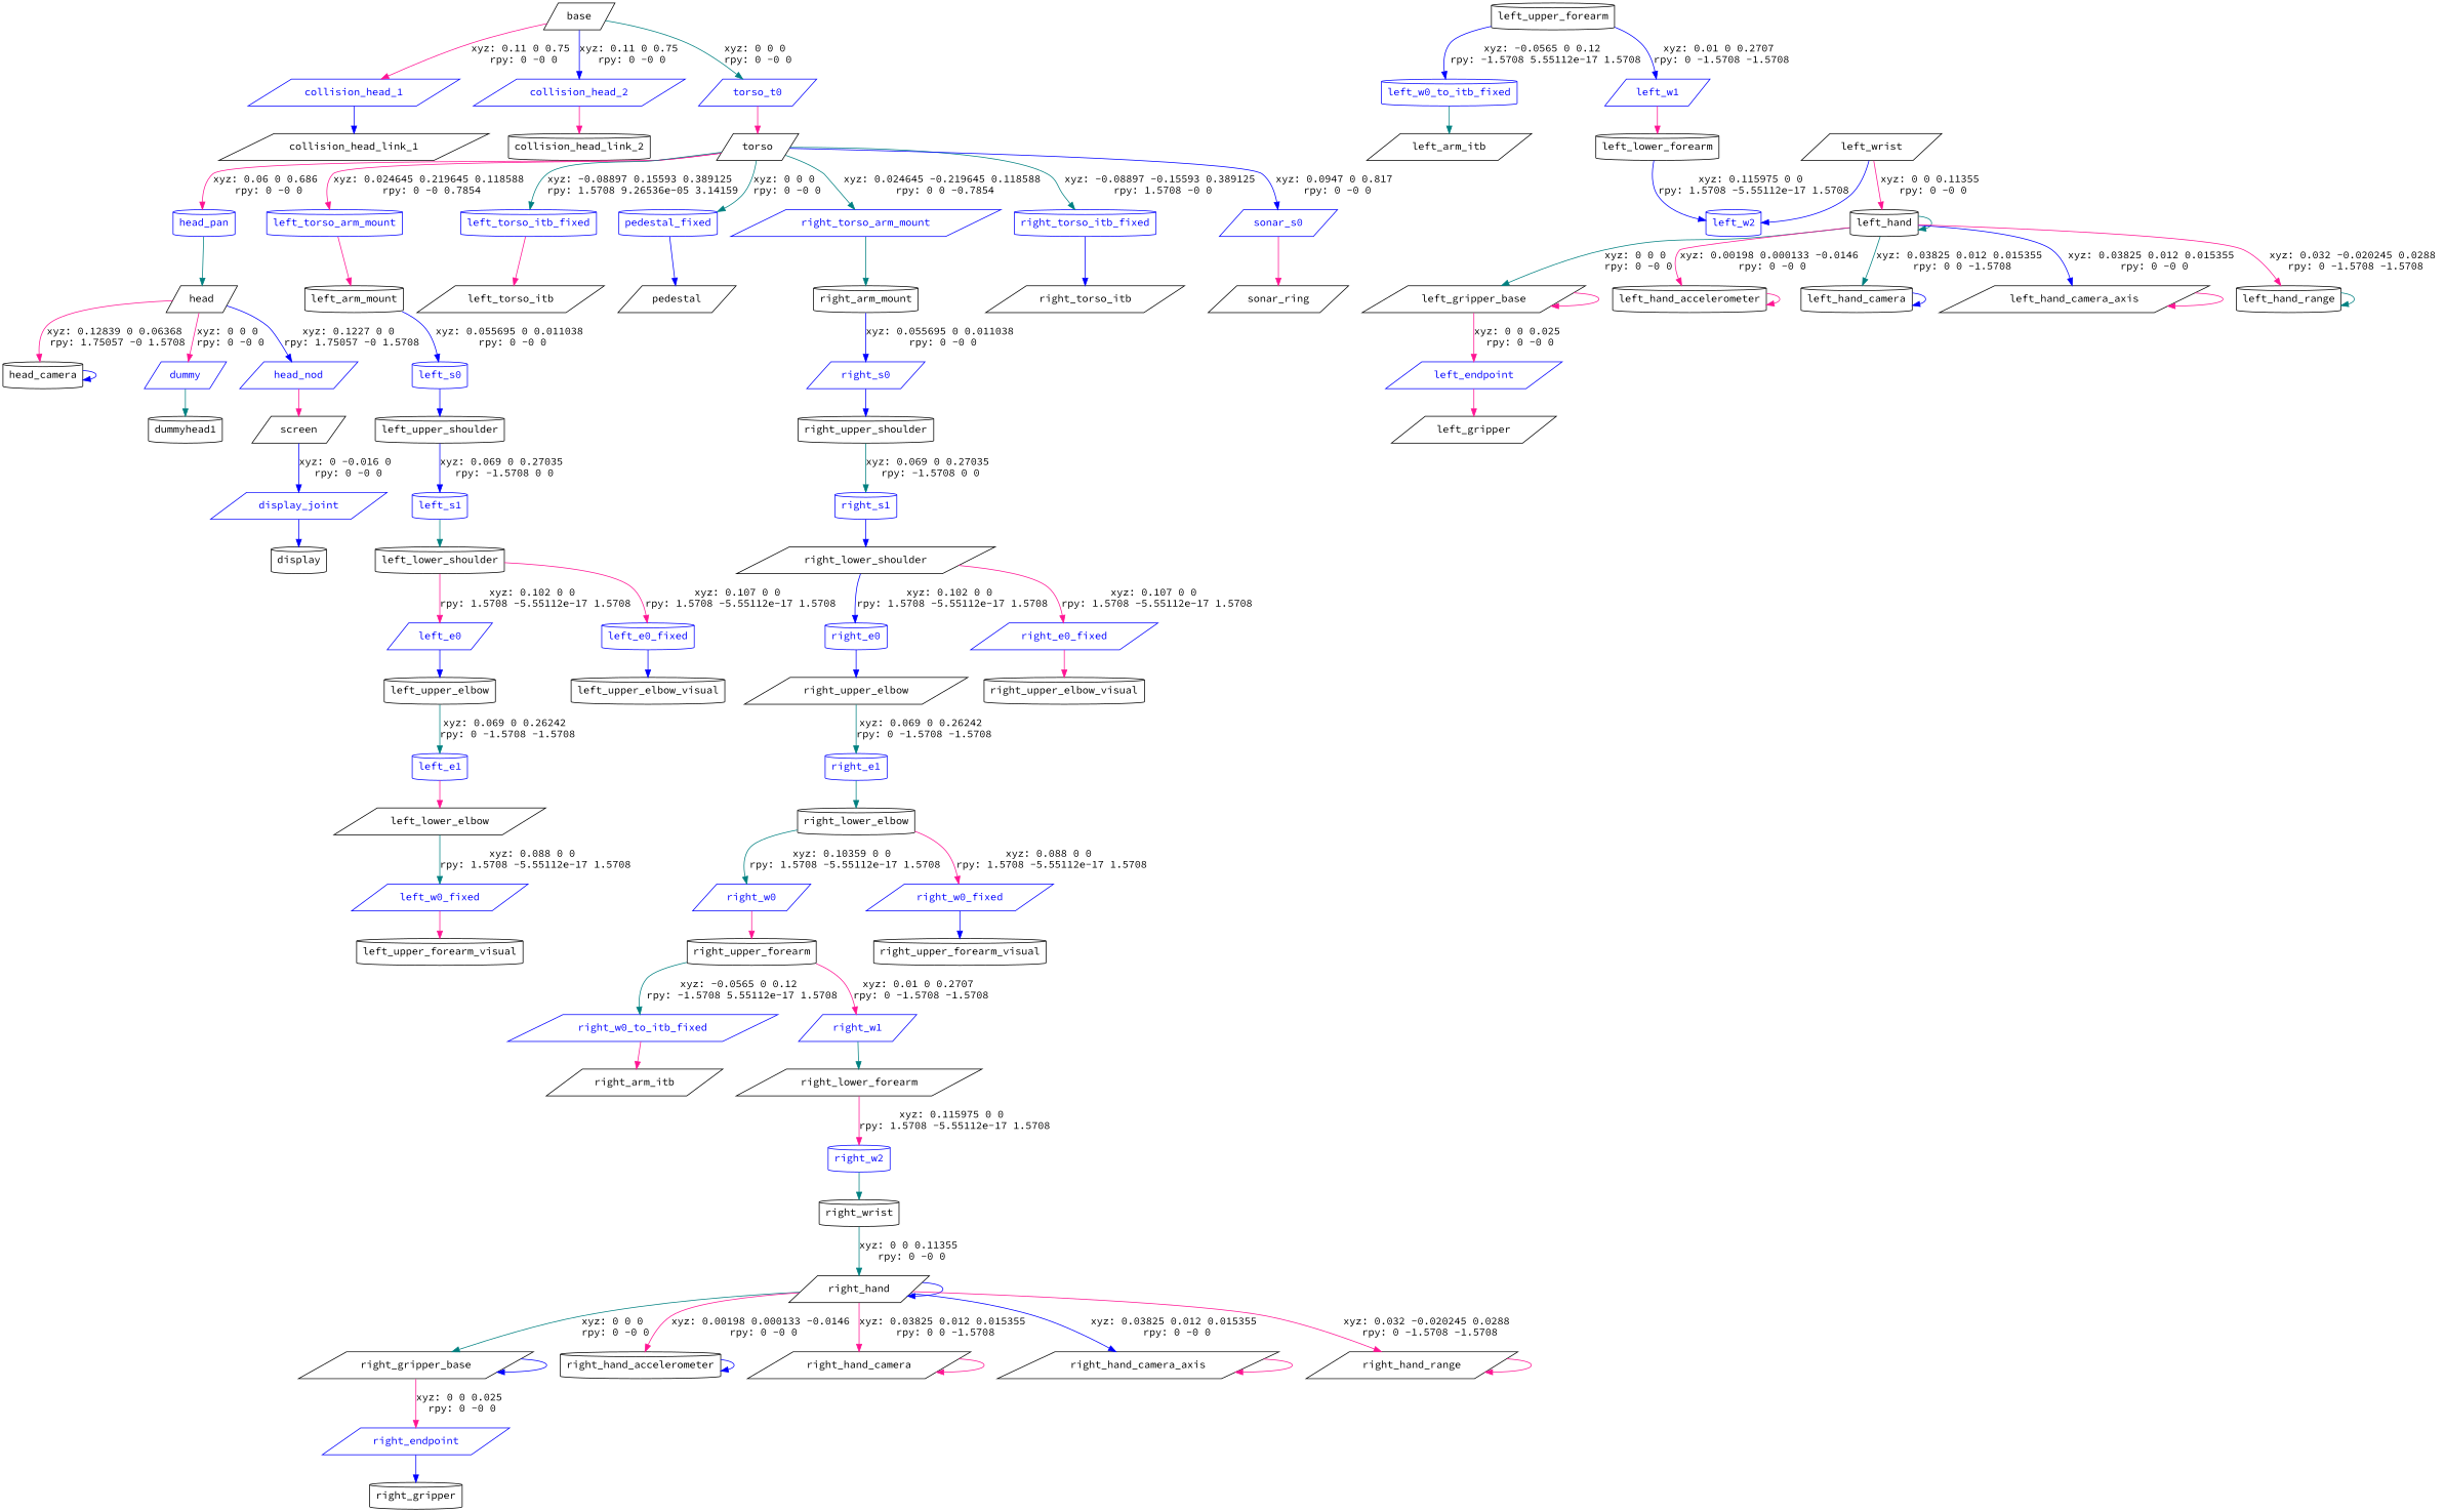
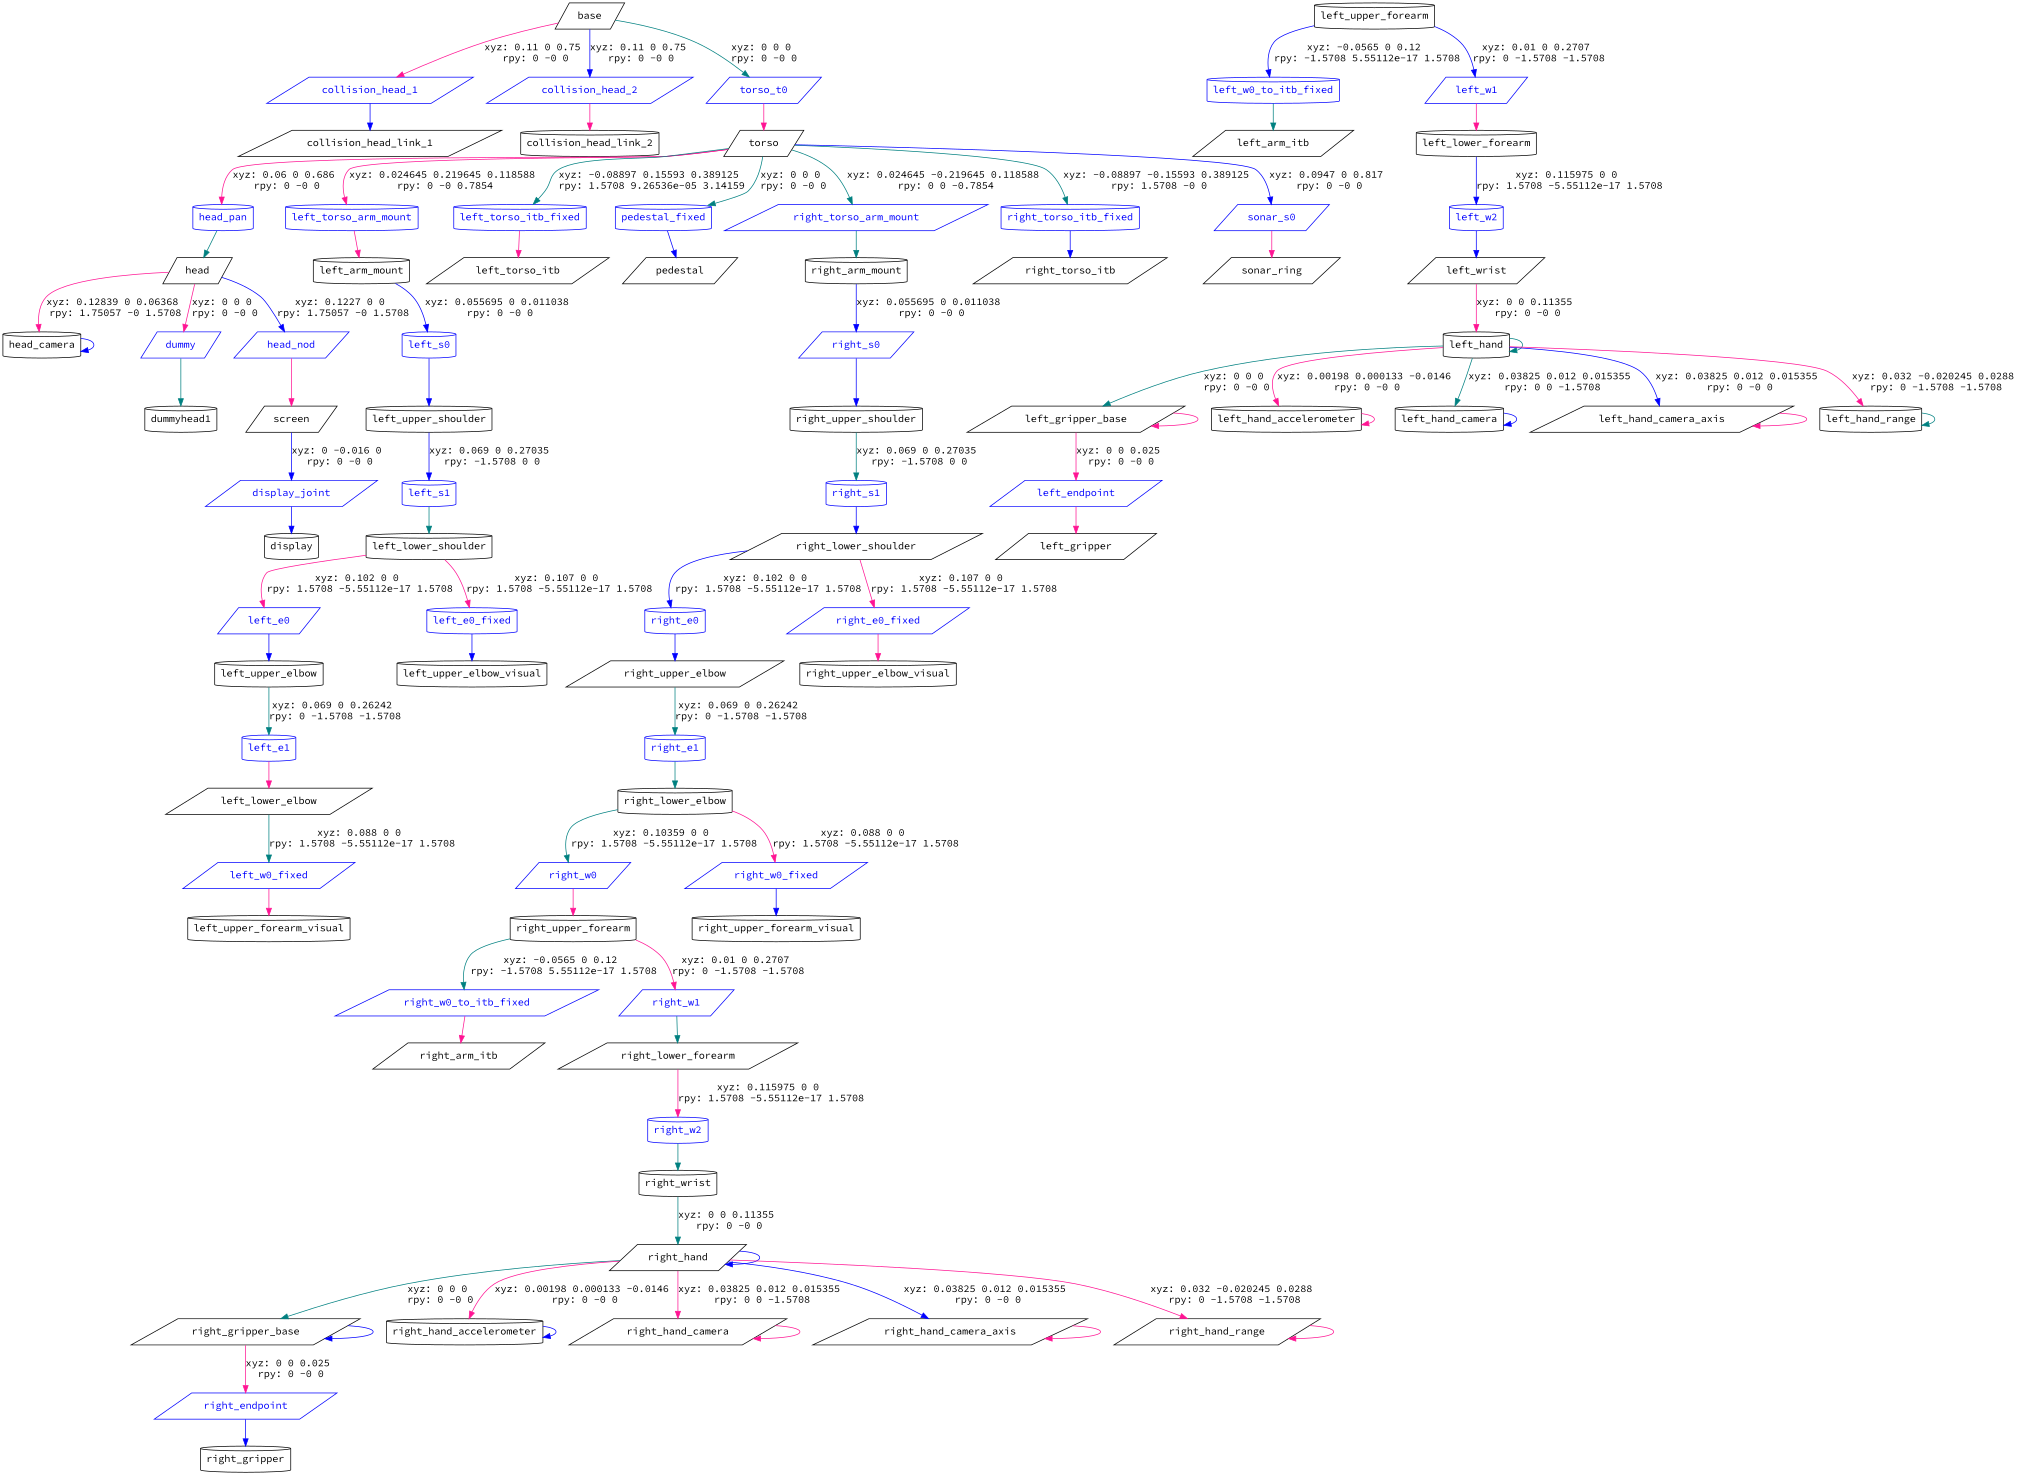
  digraph {
    fontname="Source Code Pro"
    node [fontname="Source Code Pro" shape=parallelogram]
    edge [color=deeppink fontname="Source Code Pro"]
    n1 [label=base]
    collision_head_1 [color=blue fontcolor=blue]
    collision_head_2 [color=blue fontcolor=blue]
    torso_t0 [color=blue fontcolor=blue]
    n5 [label=collision_head_link_1]
    n6 [label=collision_head_link_2 shape=cylinder]
    n7 [label=torso]
    head_pan [color=blue fontcolor=blue shape=cylinder]
    left_torso_arm_mount [color=blue fontcolor=blue shape=cylinder]
    left_torso_itb_fixed [color=blue fontcolor=blue shape=cylinder]
    pedestal_fixed [color=blue fontcolor=blue shape=cylinder]
    right_torso_arm_mount [color=blue fontcolor=blue]
    right_torso_itb_fixed [color=blue fontcolor=blue shape=cylinder]
    sonar_s0 [color=blue fontcolor=blue]
    n15 [label=head]
    n16 [label=left_arm_mount shape=cylinder]
    n17 [label=left_torso_itb]
    n18 [label=pedestal]
    n19 [label=right_arm_mount shape=cylinder]
    n20 [label=right_torso_itb]
    n21 [label=sonar_ring]
    n22 [label=head_camera shape=cylinder]
    dummy [color=blue fontcolor=blue]
    head_nod [color=blue fontcolor=blue]
    n25 [label=dummyhead1 shape=cylinder]
    n26 [label=screen]
    display_joint [color=blue fontcolor=blue]
    n28 [label=display shape=cylinder]
    left_s0 [color=blue fontcolor=blue shape=cylinder]
    n30 [label=left_upper_shoulder shape=cylinder]
    left_s1 [color=blue fontcolor=blue shape=cylinder]
    n32 [label=left_lower_shoulder shape=cylinder]
    left_e0 [color=blue fontcolor=blue]
    left_e0_fixed [color=blue fontcolor=blue shape=cylinder]
    n35 [label=left_upper_elbow shape=cylinder]
    n36 [label=left_upper_elbow_visual shape=cylinder]
    left_e1 [color=blue fontcolor=blue shape=cylinder]
    n38 [label=left_lower_elbow]
    left_w0_fixed [color=blue fontcolor=blue]
    n40 [label=left_upper_forearm_visual shape=cylinder]
    n41 [label=left_upper_forearm shape=cylinder]
    left_w0_to_itb_fixed [color=blue fontcolor=blue shape=cylinder]
    left_w1 [color=blue fontcolor=blue]
    n44 [label=left_arm_itb]
    n45 [label=left_lower_forearm shape=cylinder]
    left_w2 [color=blue fontcolor=blue shape=cylinder]
    n47 [label=left_wrist]
    n48 [label=left_hand shape=cylinder]
    n49 [label=left_gripper_base]
    n50 [label=left_hand_accelerometer shape=cylinder]
    n51 [label=left_hand_camera shape=cylinder]
    n52 [label=left_hand_camera_axis]
    n53 [label=left_hand_range shape=cylinder]
    left_endpoint [color=blue fontcolor=blue]
    n55 [label=left_gripper]
    right_s0 [color=blue fontcolor=blue]
    n57 [label=right_upper_shoulder shape=cylinder]
    right_s1 [color=blue fontcolor=blue shape=cylinder]
    n59 [label=right_lower_shoulder]
    right_e0 [color=blue fontcolor=blue shape=cylinder]
    right_e0_fixed [color=blue fontcolor=blue]
    n62 [label=right_upper_elbow]
    n63 [label=right_upper_elbow_visual shape=cylinder]
    right_e1 [color=blue fontcolor=blue shape=cylinder]
    n65 [label=right_lower_elbow shape=cylinder]
    right_w0 [color=blue fontcolor=blue]
    right_w0_fixed [color=blue fontcolor=blue]
    n68 [label=right_upper_forearm shape=cylinder]
    n69 [label=right_upper_forearm_visual shape=cylinder]
    right_w0_to_itb_fixed [color=blue fontcolor=blue]
    right_w1 [color=blue fontcolor=blue]
    n72 [label=right_arm_itb]
    n73 [label=right_lower_forearm]
    right_w2 [color=blue fontcolor=blue shape=cylinder]
    n75 [label=right_wrist shape=cylinder]
    n76 [label=right_hand]
    n77 [label=right_gripper_base]
    n78 [label=right_hand_accelerometer shape=cylinder]
    n79 [label=right_hand_camera]
    n80 [label=right_hand_camera_axis]
    n81 [label=right_hand_range]
    right_endpoint [color=blue fontcolor=blue]
    n83 [label=right_gripper shape=cylinder]
    n1 -> collision_head_1 [label="xyz: 0.11 0 0.75 \nrpy: 0 -0 0"]
    n1 -> collision_head_2 [color=blue label="xyz: 0.11 0 0.75 \nrpy: 0 -0 0"]
    n1 -> torso_t0 [color=teal label="xyz: 0 0 0 \nrpy: 0 -0 0"]
    collision_head_1 -> n5 [color=blue]
    collision_head_2 -> n6
    torso_t0 -> n7
    n7 -> head_pan [label="xyz: 0.06 0 0.686 \nrpy: 0 -0 0"]
    n7 -> left_torso_arm_mount [label="xyz: 0.024645 0.219645 0.118588 \nrpy: 0 -0 0.7854"]
    n7 -> left_torso_itb_fixed [color=teal label="xyz: -0.08897 0.15593 0.389125 \nrpy: 1.5708 9.26536e-05 3.14159"]
    n7 -> pedestal_fixed [color=teal label="xyz: 0 0 0 \nrpy: 0 -0 0"]
    n7 -> right_torso_arm_mount [color=teal label="xyz: 0.024645 -0.219645 0.118588 \nrpy: 0 0 -0.7854"]
    n7 -> right_torso_itb_fixed [color=teal label="xyz: -0.08897 -0.15593 0.389125 \nrpy: 1.5708 -0 0"]
    n7 -> sonar_s0 [color=blue label="xyz: 0.0947 0 0.817 \nrpy: 0 -0 0"]
    head_pan -> n15 [color=teal]
    left_torso_arm_mount -> n16
    left_torso_itb_fixed -> n17
    pedestal_fixed -> n18 [color=blue]
    right_torso_arm_mount -> n19 [color=teal]
    right_torso_itb_fixed -> n20 [color=blue]
    sonar_s0 -> n21
    n15 -> n22 [label="xyz: 0.12839 0 0.06368 \nrpy: 1.75057 -0 1.5708"]
    n15 -> dummy [label="xyz: 0 0 0 \nrpy: 0 -0 0"]
    n15 -> head_nod [color=blue label="xyz: 0.1227 0 0 \nrpy: 1.75057 -0 1.5708"]
    n16 -> left_s0 [color=blue label="xyz: 0.055695 0 0.011038 \nrpy: 0 -0 0"]
    n19 -> right_s0 [color=blue label="xyz: 0.055695 0 0.011038 \nrpy: 0 -0 0"]
    n22 -> n22 [color=blue]
    dummy -> n25 [color=teal]
    head_nod -> n26
    n26 -> display_joint [color=blue label="xyz: 0 -0.016 0 \nrpy: 0 -0 0"]
    display_joint -> n28 [color=blue]
    left_s0 -> n30 [color=blue]
    n30 -> left_s1 [color=blue label="xyz: 0.069 0 0.27035 \nrpy: -1.5708 0 0"]
    left_s1 -> n32 [color=teal]
    n32 -> left_e0 [label="xyz: 0.102 0 0 \nrpy: 1.5708 -5.55112e-17 1.5708"]
    n32 -> left_e0_fixed [label="xyz: 0.107 0 0 \nrpy: 1.5708 -5.55112e-17 1.5708"]
    left_e0 -> n35 [color=blue]
    left_e0_fixed -> n36 [color=blue]
    n35 -> left_e1 [color=teal label="xyz: 0.069 0 0.26242 \nrpy: 0 -1.5708 -1.5708"]
    left_e1 -> n38
    n38 -> left_w0_fixed [color=teal label="xyz: 0.088 0 0 \nrpy: 1.5708 -5.55112e-17 1.5708"]
    left_w0_fixed -> n40
    n41 -> left_w0_to_itb_fixed [color=blue label="xyz: -0.0565 0 0.12 \nrpy: -1.5708 5.55112e-17 1.5708"]
    n41 -> left_w1 [color=blue label="xyz: 0.01 0 0.2707 \nrpy: 0 -1.5708 -1.5708"]
    left_w0_to_itb_fixed -> n44 [color=teal]
    left_w1 -> n45
    n45 -> left_w2 [color=blue label="xyz: 0.115975 0 0 \nrpy: 1.5708 -5.55112e-17 1.5708"]
-   n47 -> left_w2 [color=blue]
+   left_w2 -> n47 [color=blue]
    n47 -> n48 [label="xyz: 0 0 0.11355 \nrpy: 0 -0 0"]
    n48 -> n48 [color=teal]
    n48 -> n49 [color=teal label="xyz: 0 0 0 \nrpy: 0 -0 0"]
    n48 -> n50 [label="xyz: 0.00198 0.000133 -0.0146 \nrpy: 0 -0 0"]
    n48 -> n51 [color=teal label="xyz: 0.03825 0.012 0.015355 \nrpy: 0 0 -1.5708"]
    n48 -> n52 [color=blue label="xyz: 0.03825 0.012 0.015355 \nrpy: 0 -0 0"]
    n48 -> n53 [label="xyz: 0.032 -0.020245 0.0288 \nrpy: 0 -1.5708 -1.5708"]
    n49 -> n49
    n49 -> left_endpoint [label="xyz: 0 0 0.025 \nrpy: 0 -0 0"]
    n50 -> n50
    n51 -> n51 [color=blue]
    n52 -> n52
    n53 -> n53 [color=teal]
    left_endpoint -> n55
    right_s0 -> n57 [color=blue]
    n57 -> right_s1 [color=teal label="xyz: 0.069 0 0.27035 \nrpy: -1.5708 0 0"]
    right_s1 -> n59 [color=blue]
    n59 -> right_e0 [color=blue label="xyz: 0.102 0 0 \nrpy: 1.5708 -5.55112e-17 1.5708"]
    n59 -> right_e0_fixed [label="xyz: 0.107 0 0 \nrpy: 1.5708 -5.55112e-17 1.5708"]
    right_e0 -> n62 [color=blue]
    right_e0_fixed -> n63
    n62 -> right_e1 [color=teal label="xyz: 0.069 0 0.26242 \nrpy: 0 -1.5708 -1.5708"]
    right_e1 -> n65 [color=teal]
    n65 -> right_w0 [color=teal label="xyz: 0.10359 0 0 \nrpy: 1.5708 -5.55112e-17 1.5708"]
    n65 -> right_w0_fixed [label="xyz: 0.088 0 0 \nrpy: 1.5708 -5.55112e-17 1.5708"]
    right_w0 -> n68
    right_w0_fixed -> n69 [color=blue]
    n68 -> right_w0_to_itb_fixed [color=teal label="xyz: -0.0565 0 0.12 \nrpy: -1.5708 5.55112e-17 1.5708"]
    n68 -> right_w1 [label="xyz: 0.01 0 0.2707 \nrpy: 0 -1.5708 -1.5708"]
    right_w0_to_itb_fixed -> n72
    right_w1 -> n73 [color=teal]
    n73 -> right_w2 [label="xyz: 0.115975 0 0 \nrpy: 1.5708 -5.55112e-17 1.5708"]
    right_w2 -> n75 [color=teal]
    n75 -> n76 [color=teal label="xyz: 0 0 0.11355 \nrpy: 0 -0 0"]
    n76 -> n76 [color=blue]
    n76 -> n77 [color=teal label="xyz: 0 0 0 \nrpy: 0 -0 0"]
    n76 -> n78 [label="xyz: 0.00198 0.000133 -0.0146 \nrpy: 0 -0 0"]
    n76 -> n79 [label="xyz: 0.03825 0.012 0.015355 \nrpy: 0 0 -1.5708"]
    n76 -> n80 [color=blue label="xyz: 0.03825 0.012 0.015355 \nrpy: 0 -0 0"]
    n76 -> n81 [label="xyz: 0.032 -0.020245 0.0288 \nrpy: 0 -1.5708 -1.5708"]
    n77 -> n77 [color=blue]
    n77 -> right_endpoint [label="xyz: 0 0 0.025 \nrpy: 0 -0 0"]
    n78 -> n78 [color=blue]
    n79 -> n79
    n80 -> n80
    n81 -> n81
    right_endpoint -> n83 [color=blue]
  }
